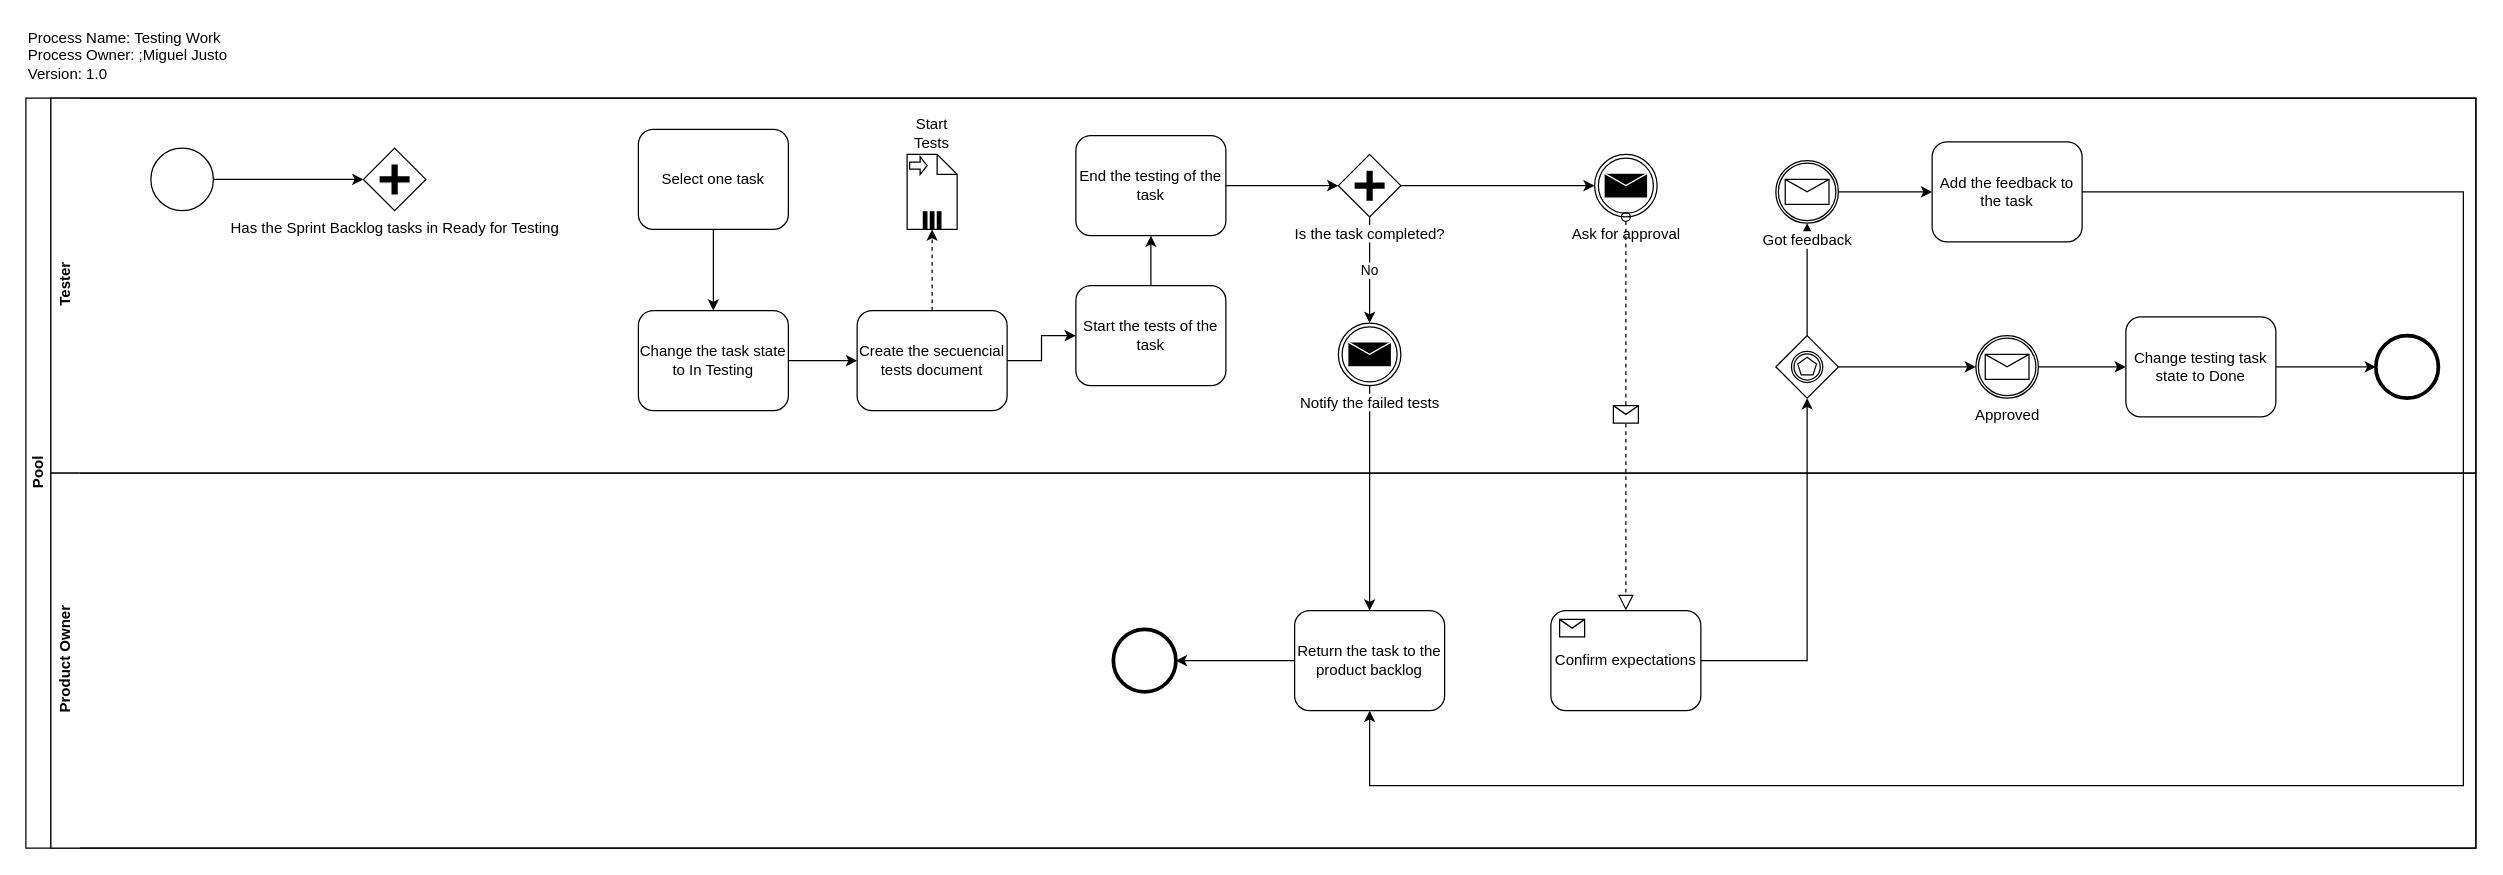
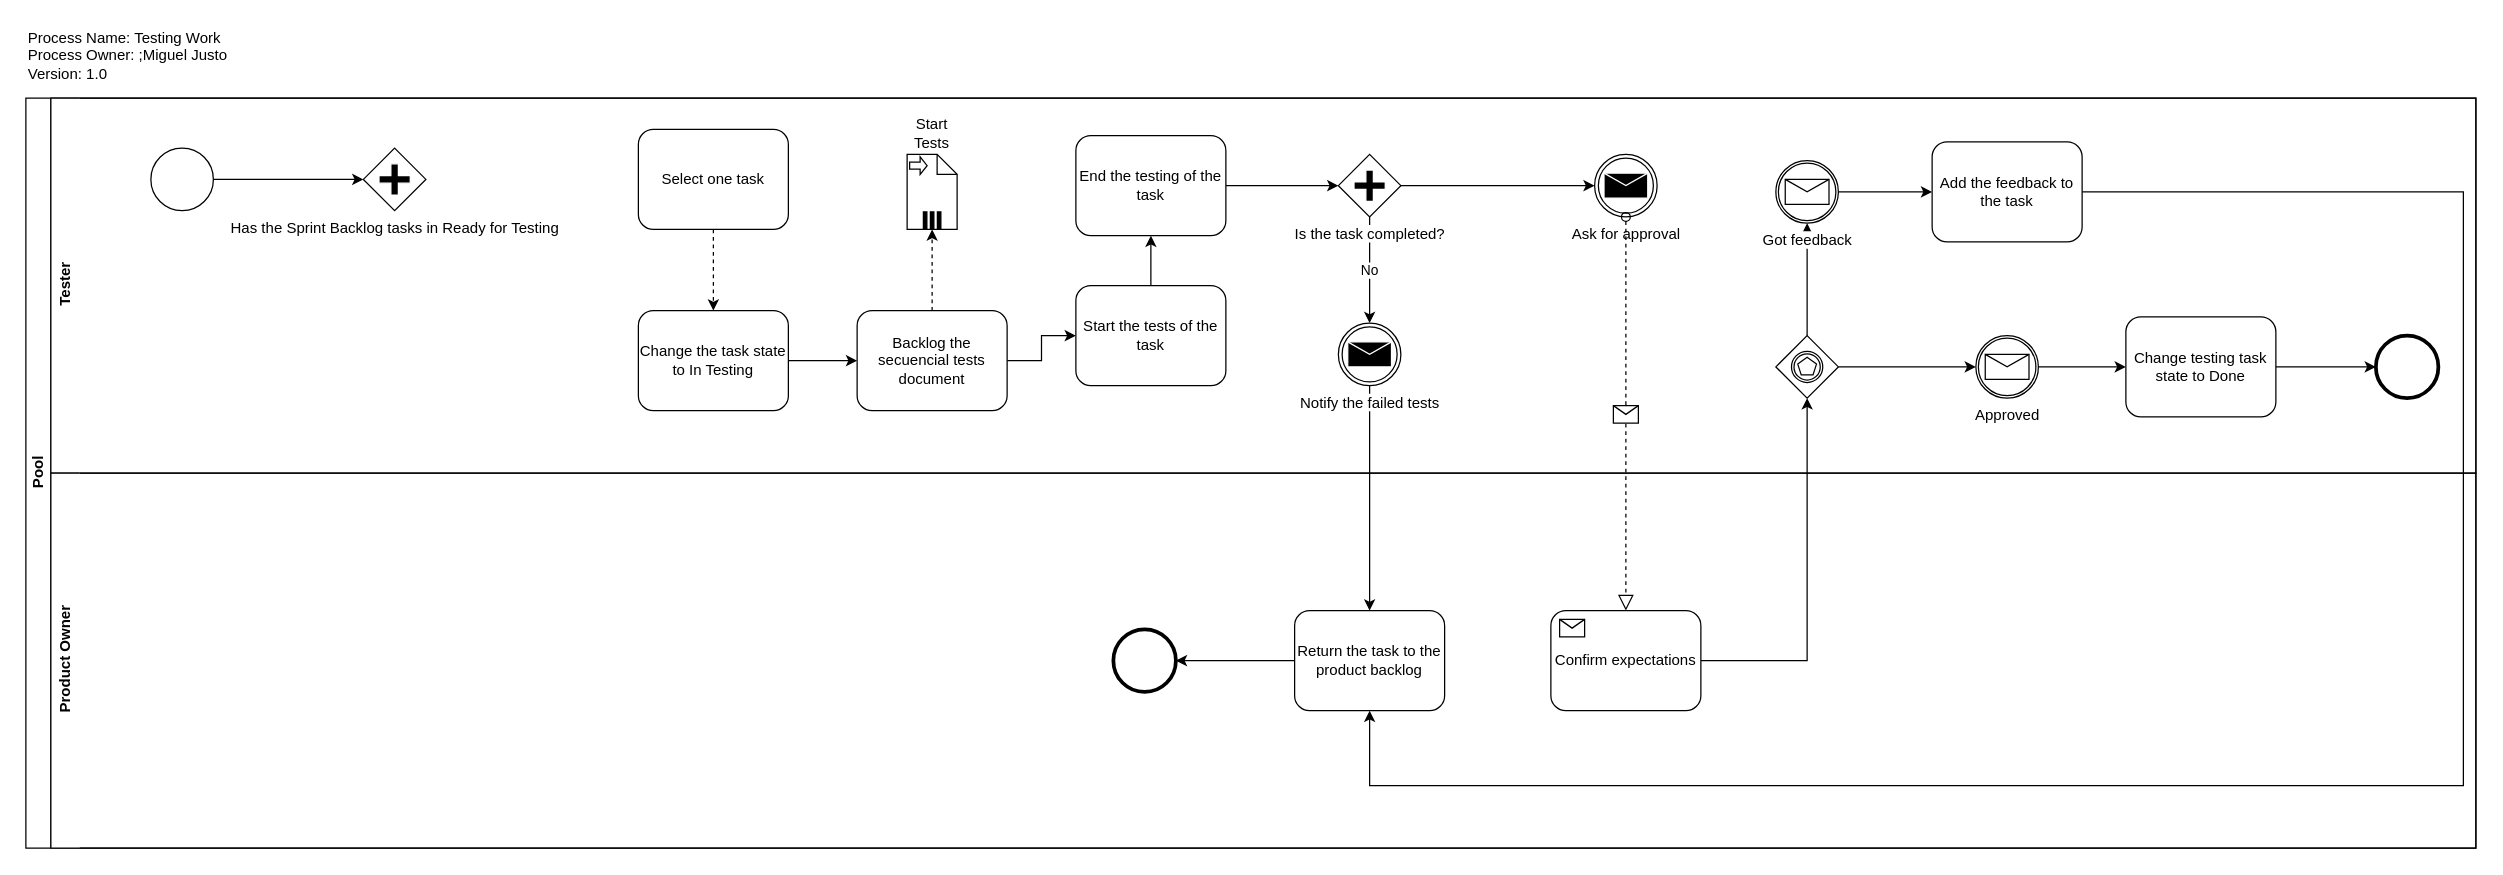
  <mxCell id="0" />
  <mxCell id="1" parent="0" />
  <mxCell id="2" value="Pool" style="swimlane;html=1;horizontal=0;startSize=20;" vertex="1" parent="1"><mxGeometry x="20" y="78" width="1960" height="600" as="geometry" /></mxCell>
  <mxCell id="3" value="Tester" style="swimlane;html=1;horizontal=0;swimlaneLine=0;" vertex="1" parent="2"><mxGeometry x="20" width="1940" height="300" as="geometry" /></mxCell>
  <mxCell id="4" style="edgeStyle=orthogonalEdgeStyle;rounded=0;orthogonalLoop=1;jettySize=auto;html=1;exitX=1;exitY=0.5;exitDx=0;exitDy=0;entryX=0;entryY=0.5;entryDx=0;entryDy=0;" edge="1" parent="3" source="5" target="6"><mxGeometry relative="1" as="geometry" /></mxCell>
  <mxCell id="5" value="" style="shape=mxgraph.bpmn.shape;html=1;verticalLabelPosition=bottom;labelBackgroundColor=#ffffff;verticalAlign=top;align=center;perimeter=ellipsePerimeter;outlineConnect=0;outline=standard;symbol=general;" vertex="1" parent="3"><mxGeometry x="80" y="40" width="50" height="50" as="geometry" /></mxCell>
  <mxCell id="6" value="Has the Sprint Backlog tasks in Ready for Testing" style="shape=mxgraph.bpmn.shape;html=1;verticalLabelPosition=bottom;labelBackgroundColor=#ffffff;verticalAlign=top;align=center;perimeter=rhombusPerimeter;background=gateway;outlineConnect=0;outline=none;symbol=parallelGw;" vertex="1" parent="3"><mxGeometry x="250" y="40" width="50" height="50" as="geometry" /></mxCell>
- <mxCell id="7" style="edgeStyle=orthogonalEdgeStyle;rounded=0;orthogonalLoop=1;jettySize=auto;html=1;exitX=0.5;exitY=1;exitDx=0;exitDy=0;entryX=0.5;entryY=0;entryDx=0;entryDy=0;" edge="1" parent="3" source="8" target="16"><mxGeometry relative="1" as="geometry" /></mxCell>
+ <mxCell id="7" style="edgeStyle=orthogonalEdgeStyle;rounded=0;orthogonalLoop=1;jettySize=auto;html=1;exitX=0.5;exitY=1;exitDx=0;exitDy=0;entryX=0.5;entryY=0;entryDx=0;entryDy=0;dashed=1;" edge="1" parent="3" source="8" target="16"><mxGeometry relative="1" as="geometry" /></mxCell>
  <mxCell id="8" value="Select one task" style="shape=ext;rounded=1;html=1;whiteSpace=wrap;" vertex="1" parent="3"><mxGeometry x="470" y="25" width="120" height="80" as="geometry" /></mxCell>
  <mxCell id="9" value="Product Owner" style="swimlane;html=1;horizontal=0;swimlaneLine=0;" vertex="1" parent="3"><mxGeometry y="300" width="1940" height="300" as="geometry" /></mxCell>
  <mxCell id="10" style="edgeStyle=orthogonalEdgeStyle;rounded=0;orthogonalLoop=1;jettySize=auto;html=1;exitX=0;exitY=0.5;exitDx=0;exitDy=0;" edge="1" parent="9" source="11" target="12"><mxGeometry relative="1" as="geometry" /></mxCell>
  <mxCell id="11" value="Return the task to the product backlog" style="shape=ext;rounded=1;html=1;whiteSpace=wrap;" vertex="1" parent="9"><mxGeometry x="995" y="110" width="120" height="80" as="geometry" /></mxCell>
  <mxCell id="12" value="" style="shape=mxgraph.bpmn.shape;html=1;verticalLabelPosition=bottom;labelBackgroundColor=#ffffff;verticalAlign=top;align=center;perimeter=ellipsePerimeter;outlineConnect=0;outline=end;symbol=general;" vertex="1" parent="9"><mxGeometry x="850" y="125" width="50" height="50" as="geometry" /></mxCell>
  <mxCell id="13" value="Confirm expectations" style="html=1;whiteSpace=wrap;rounded=1;" vertex="1" parent="9"><mxGeometry x="1200" y="110" width="120" height="80" as="geometry" /></mxCell>
  <mxCell id="14" value="" style="html=1;shape=message;outlineConnect=0;" vertex="1" parent="13"><mxGeometry width="20" height="14" relative="1" as="geometry"><mxPoint x="7" y="7" as="offset" /></mxGeometry></mxCell>
  <mxCell id="15" style="edgeStyle=orthogonalEdgeStyle;rounded=0;orthogonalLoop=1;jettySize=auto;html=1;exitX=1;exitY=0.5;exitDx=0;exitDy=0;entryX=0;entryY=0.5;entryDx=0;entryDy=0;" edge="1" parent="3" source="16" target="31"><mxGeometry relative="1" as="geometry" /></mxCell>
  <mxCell id="16" value="Change the task state to In Testing" style="shape=ext;rounded=1;html=1;whiteSpace=wrap;" vertex="1" parent="3"><mxGeometry x="470" y="170" width="120" height="80" as="geometry" /></mxCell>
  <mxCell id="17" style="edgeStyle=orthogonalEdgeStyle;rounded=0;orthogonalLoop=1;jettySize=auto;html=1;exitX=0.5;exitY=0;exitDx=0;exitDy=0;entryX=0.5;entryY=1;entryDx=0;entryDy=0;" edge="1" parent="3" source="18" target="20"><mxGeometry relative="1" as="geometry" /></mxCell>
  <mxCell id="18" value="Start the tests of the task" style="shape=ext;rounded=1;html=1;whiteSpace=wrap;" vertex="1" parent="3"><mxGeometry x="820" y="150" width="120" height="80" as="geometry" /></mxCell>
  <mxCell id="19" style="edgeStyle=orthogonalEdgeStyle;rounded=0;orthogonalLoop=1;jettySize=auto;html=1;exitX=1;exitY=0.5;exitDx=0;exitDy=0;entryX=0;entryY=0.5;entryDx=0;entryDy=0;" edge="1" parent="3" source="20" target="23"><mxGeometry relative="1" as="geometry" /></mxCell>
  <mxCell id="20" value="End the testing of the task" style="shape=ext;rounded=1;html=1;whiteSpace=wrap;" vertex="1" parent="3"><mxGeometry x="820" y="30" width="120" height="80" as="geometry" /></mxCell>
  <mxCell id="21" value="No" style="edgeStyle=orthogonalEdgeStyle;rounded=0;orthogonalLoop=1;jettySize=auto;html=1;exitX=0.5;exitY=1;exitDx=0;exitDy=0;entryX=0.5;entryY=0;entryDx=0;entryDy=0;" edge="1" parent="3" source="23" target="25"><mxGeometry relative="1" as="geometry" /></mxCell>
  <mxCell id="22" style="edgeStyle=orthogonalEdgeStyle;rounded=0;orthogonalLoop=1;jettySize=auto;html=1;exitX=1;exitY=0.5;exitDx=0;exitDy=0;entryX=0;entryY=0.5;entryDx=0;entryDy=0;" edge="1" parent="3" source="23" target="32"><mxGeometry relative="1" as="geometry" /></mxCell>
  <mxCell id="23" value="Is the task completed?" style="shape=mxgraph.bpmn.shape;html=1;verticalLabelPosition=bottom;labelBackgroundColor=#ffffff;verticalAlign=top;align=center;perimeter=rhombusPerimeter;background=gateway;outlineConnect=0;outline=none;symbol=parallelGw;" vertex="1" parent="3"><mxGeometry x="1030" y="45" width="50" height="50" as="geometry" /></mxCell>
  <mxCell id="24" style="edgeStyle=orthogonalEdgeStyle;rounded=0;orthogonalLoop=1;jettySize=auto;html=1;exitX=0.5;exitY=1;exitDx=0;exitDy=0;entryX=0.5;entryY=0;entryDx=0;entryDy=0;" edge="1" parent="3" source="25" target="11"><mxGeometry relative="1" as="geometry" /></mxCell>
  <mxCell id="25" value="Notify the failed tests" style="shape=mxgraph.bpmn.shape;html=1;verticalLabelPosition=bottom;labelBackgroundColor=#ffffff;verticalAlign=top;align=center;perimeter=ellipsePerimeter;outlineConnect=0;outline=throwing;symbol=message;" vertex="1" parent="3"><mxGeometry x="1030" y="180" width="50" height="50" as="geometry" /></mxCell>
  <mxCell id="26" value="Start Tests" style="shape=note;whiteSpace=wrap;size=16;html=1;labelPosition=center;verticalLabelPosition=top;align=center;verticalAlign=bottom;" vertex="1" parent="3"><mxGeometry x="685" y="45" width="40" height="60" as="geometry" /></mxCell>
  <mxCell id="27" value="" style="html=1;shape=singleArrow;arrowWidth=0.4;arrowSize=0.4;outlineConnect=0;" vertex="1" parent="26"><mxGeometry width="14" height="14" relative="1" as="geometry"><mxPoint x="2" y="2" as="offset" /></mxGeometry></mxCell>
  <mxCell id="28" value="" style="html=1;whiteSpace=wrap;shape=parallelMarker;outlineConnect=0;" vertex="1" parent="26"><mxGeometry x="0.5" y="1" width="14" height="14" relative="1" as="geometry"><mxPoint x="-7" y="-14" as="offset" /></mxGeometry></mxCell>
  <mxCell id="29" style="edgeStyle=orthogonalEdgeStyle;rounded=0;orthogonalLoop=1;jettySize=auto;html=1;exitX=1;exitY=0.5;exitDx=0;exitDy=0;entryX=0;entryY=0.5;entryDx=0;entryDy=0;" edge="1" parent="3" source="31" target="18"><mxGeometry relative="1" as="geometry" /></mxCell>
  <mxCell id="30" style="edgeStyle=orthogonalEdgeStyle;rounded=0;orthogonalLoop=1;jettySize=auto;html=1;exitX=0.5;exitY=0;exitDx=0;exitDy=0;entryX=0.5;entryY=1;entryDx=0;entryDy=0;entryPerimeter=0;dashed=1;" edge="1" parent="3" source="31" target="26"><mxGeometry relative="1" as="geometry" /></mxCell>
- <mxCell id="31" value="Create the secuencial tests document" style="shape=ext;rounded=1;html=1;whiteSpace=wrap;" vertex="1" parent="3"><mxGeometry x="645" y="170" width="120" height="80" as="geometry" /></mxCell>
+ <mxCell id="31" value="Backlog the secuencial tests document" style="shape=ext;rounded=1;html=1;whiteSpace=wrap;" vertex="1" parent="3"><mxGeometry x="645" y="170" width="120" height="80" as="geometry" /></mxCell>
  <mxCell id="32" value="Ask for approval" style="shape=mxgraph.bpmn.shape;html=1;verticalLabelPosition=bottom;labelBackgroundColor=#ffffff;verticalAlign=top;align=center;perimeter=ellipsePerimeter;outlineConnect=0;outline=throwing;symbol=message;" vertex="1" parent="3"><mxGeometry x="1235" y="45" width="50" height="50" as="geometry" /></mxCell>
  <mxCell id="33" value="" style="startArrow=oval;startFill=0;startSize=7;endArrow=block;endFill=0;endSize=10;dashed=1;html=1;exitX=0.5;exitY=1;exitDx=0;exitDy=0;" edge="1" parent="3" source="32" target="13"><mxGeometry relative="1" as="geometry"><mxPoint x="1190" y="249" as="sourcePoint" /><mxPoint x="1290" y="249" as="targetPoint" /></mxGeometry></mxCell>
  <mxCell id="34" value="" style="shape=message;html=1;outlineConnect=0;" vertex="1" parent="33"><mxGeometry width="20" height="14" relative="1" as="geometry"><mxPoint x="-10" y="-7" as="offset" /></mxGeometry></mxCell>
  <mxCell id="35" style="edgeStyle=orthogonalEdgeStyle;rounded=0;orthogonalLoop=1;jettySize=auto;html=1;exitX=1;exitY=0.5;exitDx=0;exitDy=0;entryX=0;entryY=0.5;entryDx=0;entryDy=0;" edge="1" parent="3" source="37" target="40"><mxGeometry relative="1" as="geometry" /></mxCell>
  <mxCell id="36" style="edgeStyle=orthogonalEdgeStyle;rounded=0;orthogonalLoop=1;jettySize=auto;html=1;exitX=0.5;exitY=0;exitDx=0;exitDy=0;" edge="1" parent="3" source="37" target="45"><mxGeometry relative="1" as="geometry" /></mxCell>
  <mxCell id="37" value="" style="shape=mxgraph.bpmn.shape;html=1;verticalLabelPosition=bottom;labelBackgroundColor=#ffffff;verticalAlign=top;align=center;perimeter=rhombusPerimeter;background=gateway;outlineConnect=0;outline=catching;symbol=multiple;" vertex="1" parent="3"><mxGeometry x="1380" y="190" width="50" height="50" as="geometry" /></mxCell>
  <mxCell id="38" style="edgeStyle=orthogonalEdgeStyle;rounded=0;orthogonalLoop=1;jettySize=auto;html=1;exitX=1;exitY=0.5;exitDx=0;exitDy=0;entryX=0.5;entryY=1;entryDx=0;entryDy=0;" edge="1" parent="3" source="13" target="37"><mxGeometry relative="1" as="geometry" /></mxCell>
  <mxCell id="39" style="edgeStyle=orthogonalEdgeStyle;rounded=0;orthogonalLoop=1;jettySize=auto;html=1;exitX=1;exitY=0.5;exitDx=0;exitDy=0;" edge="1" parent="3" source="40" target="42"><mxGeometry relative="1" as="geometry" /></mxCell>
  <mxCell id="40" value="Approved" style="shape=mxgraph.bpmn.shape;html=1;verticalLabelPosition=bottom;labelBackgroundColor=#ffffff;verticalAlign=top;align=center;perimeter=ellipsePerimeter;outlineConnect=0;outline=boundInt;symbol=message;" vertex="1" parent="3"><mxGeometry x="1540" y="190" width="50" height="50" as="geometry" /></mxCell>
  <mxCell id="41" style="edgeStyle=orthogonalEdgeStyle;rounded=0;orthogonalLoop=1;jettySize=auto;html=1;exitX=1;exitY=0.5;exitDx=0;exitDy=0;entryX=0;entryY=0.5;entryDx=0;entryDy=0;" edge="1" parent="3" source="42" target="43"><mxGeometry relative="1" as="geometry" /></mxCell>
  <mxCell id="42" value="Change testing task state to Done" style="shape=ext;rounded=1;html=1;whiteSpace=wrap;" vertex="1" parent="3"><mxGeometry x="1660" y="175" width="120" height="80" as="geometry" /></mxCell>
  <mxCell id="43" value="" style="shape=mxgraph.bpmn.shape;html=1;verticalLabelPosition=bottom;labelBackgroundColor=#ffffff;verticalAlign=top;align=center;perimeter=ellipsePerimeter;outlineConnect=0;outline=end;symbol=general;" vertex="1" parent="3"><mxGeometry x="1860" y="190" width="50" height="50" as="geometry" /></mxCell>
  <mxCell id="44" style="edgeStyle=orthogonalEdgeStyle;rounded=0;orthogonalLoop=1;jettySize=auto;html=1;exitX=1;exitY=0.5;exitDx=0;exitDy=0;entryX=0;entryY=0.5;entryDx=0;entryDy=0;" edge="1" parent="3" source="45" target="47"><mxGeometry relative="1" as="geometry" /></mxCell>
  <mxCell id="45" value="Got feedback" style="shape=mxgraph.bpmn.shape;html=1;verticalLabelPosition=bottom;labelBackgroundColor=#ffffff;verticalAlign=top;align=center;perimeter=ellipsePerimeter;outlineConnect=0;outline=boundInt;symbol=message;" vertex="1" parent="3"><mxGeometry x="1380" y="50" width="50" height="50" as="geometry" /></mxCell>
  <mxCell id="46" style="edgeStyle=orthogonalEdgeStyle;rounded=0;orthogonalLoop=1;jettySize=auto;html=1;exitX=1;exitY=0.5;exitDx=0;exitDy=0;entryX=0.5;entryY=1;entryDx=0;entryDy=0;" edge="1" parent="3" source="47" target="11"><mxGeometry relative="1" as="geometry"><Array as="points"><mxPoint x="1930" y="75" /><mxPoint x="1930" y="550" /><mxPoint x="1055" y="550" /></Array></mxGeometry></mxCell>
  <mxCell id="47" value="Add the feedback to the task" style="shape=ext;rounded=1;html=1;whiteSpace=wrap;" vertex="1" parent="3"><mxGeometry x="1505" y="35" width="120" height="80" as="geometry" /></mxCell>
  <mxCell id="48" value="Process Name: Testing Work&lt;br&gt;Process Owner: ;Miguel Justo&lt;br&gt;Version: 1.0&lt;br&gt;" style="text;html=1;resizable=0;points=[];autosize=1;align=left;verticalAlign=top;spacingTop=-4;" vertex="1" parent="1"><mxGeometry x="20" y="20" width="170" height="40" as="geometry" /></mxCell>
